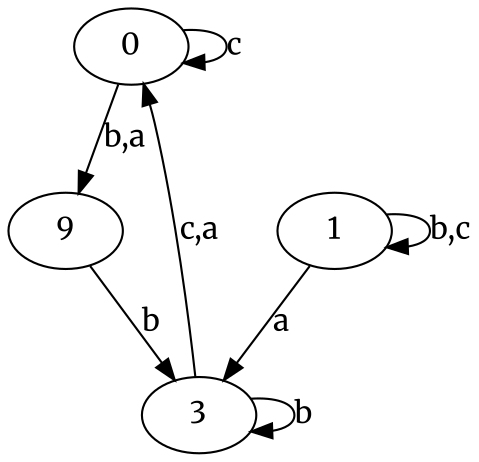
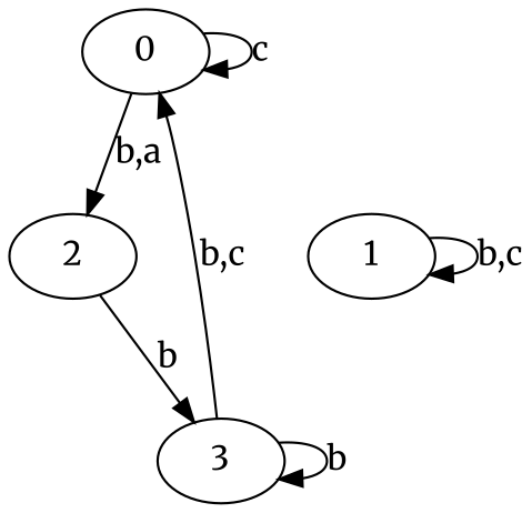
  digraph {
    d2tdocpreamble="\usetikzlibrary{automata}"
    d2tfigpreamble="\tikzstyle{every state}= [ draw=blue!50,very thick,fill=blue!20]  \tikzstyle{auto}= [fill=white]"
    fontname=Merriweather
    ranksep=0.5
    node [fontname=Merriweather style=state]
    edge [fontname=Merriweather lblstyle=auto topath="bend right"]
    n1 [label=0 style="state, initial"]
-   n2 [label=9 style="state, accepting"]
+   n2 [label=2 style="state, accepting"]
    n3 [label=3]
    n4 [label=1]
    n1 -> n1 [label=c topath="loop above"]
    n1 -> n2 [label="b,a"]
    n2 -> n3 [label=b]
-   n3 -> n1 [label="c,a"]
+   n3 -> n1 [label="b,c"]
    n3 -> n3 [label=b topath="loop above"]
-   n4 -> n3 [label=a]
    n4 -> n4 [label="b,c" topath="loop above"]
  }
